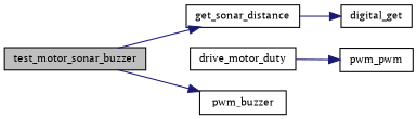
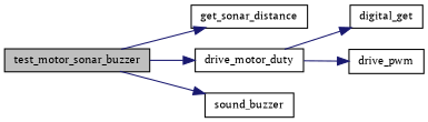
  digraph {
    fontname="PT Serif"
    rankdir=LR
    node [color=black fillcolor=white fontname="PT Serif" fontsize=10 shape=record style=filled]
    edge [color=midnightblue fontname="PT Serif" fontsize=10 labelfontname=Helvetica labelfontsize=10 style=solid]
    n1 [fillcolor=grey75 fontcolor=black height=0.2 label=test_motor_sonar_buzzer width=0.4]
    n2 [height=0.2 label=drive_motor_duty width=0.4]
    n3 [height=0.2 label=get_sonar_distance width=0.4]
-   n4 [height=0.2 label=pwm_buzzer width=0.4]
+   n4 [height=0.2 label=sound_buzzer width=0.4]
    n5 [height=0.2 label=digital_get width=0.4]
-   n6 [height=0.2 label=pwm_pwm width=0.4]
+   n6 [height=0.2 label=drive_pwm width=0.4]
+   n1 -> n2
    n1 -> n3
    n1 -> n4
-   n3 -> n5
+   n2 -> n5
    n2 -> n6
  }
